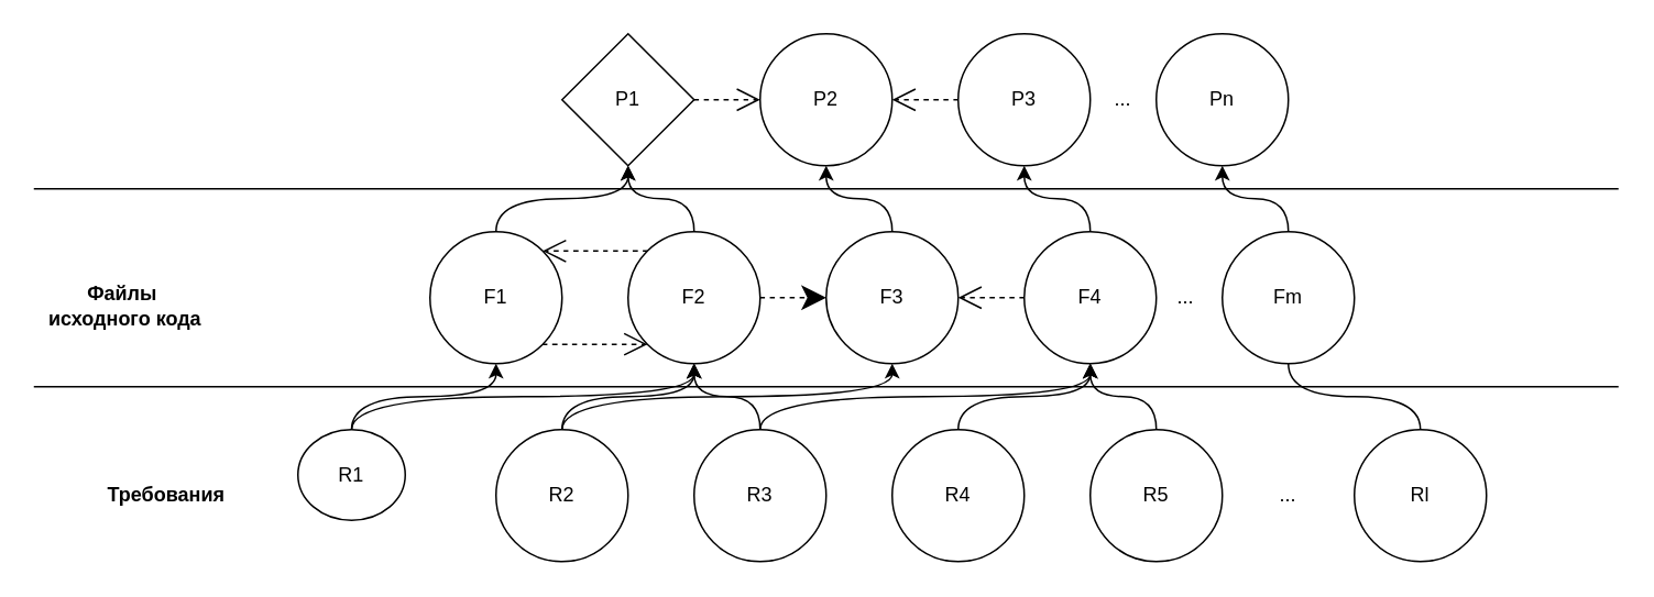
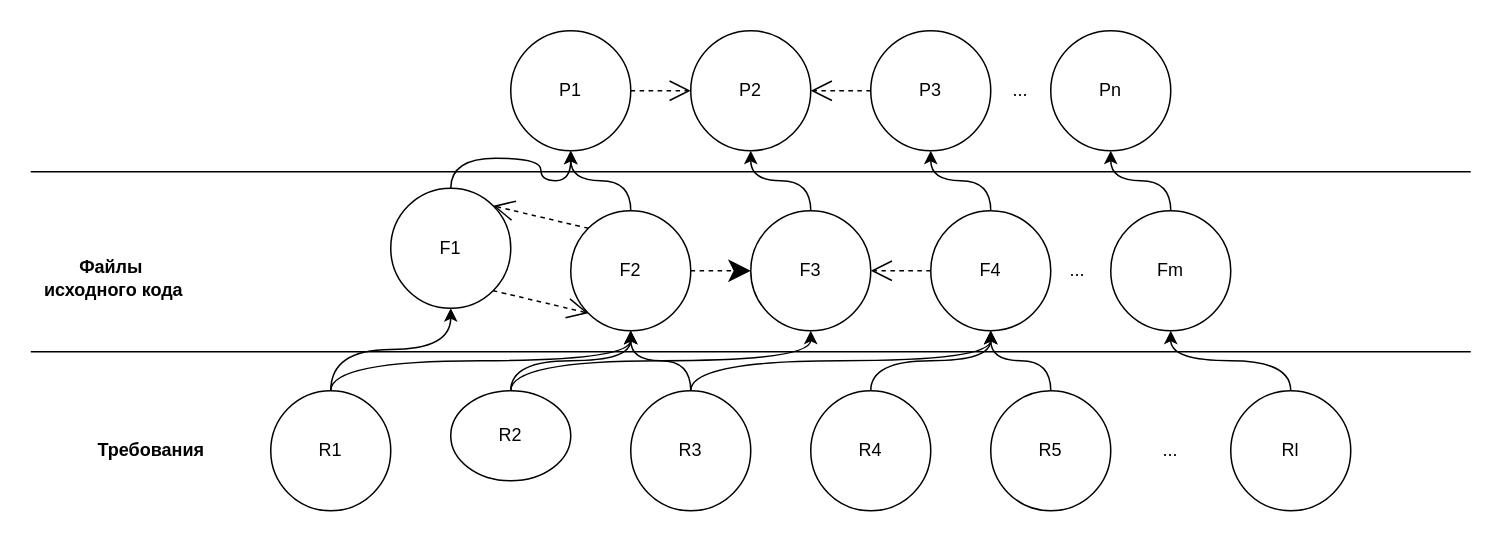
  <mxCell id="0" />
  <mxCell id="1" parent="0" />
- <mxCell id="2" value="P1" style="rhombus;whiteSpace=wrap;html=1;aspect=fixed;" vertex="1" parent="1"><mxGeometry x="340" y="20" width="80" height="80" as="geometry" /></mxCell>
+ <mxCell id="2" value="P1" style="ellipse;whiteSpace=wrap;html=1;aspect=fixed;" vertex="1" parent="1"><mxGeometry x="340" y="20" width="80" height="80" as="geometry" /></mxCell>
  <mxCell id="3" value="P2" style="ellipse;whiteSpace=wrap;html=1;aspect=fixed;" vertex="1" parent="1"><mxGeometry x="460" y="20" width="80" height="80" as="geometry" /></mxCell>
  <mxCell id="4" value="..." style="text;html=1;align=center;verticalAlign=middle;whiteSpace=wrap;rounded=0;" vertex="1" parent="1"><mxGeometry x="650" y="45" width="60" height="30" as="geometry" /></mxCell>
  <mxCell id="5" style="edgeStyle=orthogonalEdgeStyle;curved=1;rounded=0;orthogonalLoop=1;jettySize=auto;html=1;exitX=0.5;exitY=0;exitDx=0;exitDy=0;entryX=0.5;entryY=1;entryDx=0;entryDy=0;" edge="1" parent="1" source="6" target="2"><mxGeometry relative="1" as="geometry" /></mxCell>
- <mxCell id="6" value="F1" style="ellipse;whiteSpace=wrap;html=1;aspect=fixed;" vertex="1" parent="1"><mxGeometry x="260" y="140" width="80" height="80" as="geometry" /></mxCell>
+ <mxCell id="6" value="F1" style="ellipse;whiteSpace=wrap;html=1;aspect=fixed;" vertex="1" parent="1"><mxGeometry x="260" y="125" width="80" height="80" as="geometry" /></mxCell>
  <mxCell id="7" style="edgeStyle=orthogonalEdgeStyle;curved=1;rounded=0;orthogonalLoop=1;jettySize=auto;html=1;exitX=0.5;exitY=0;exitDx=0;exitDy=0;entryX=0.5;entryY=1;entryDx=0;entryDy=0;" edge="1" parent="1" source="8" target="2"><mxGeometry relative="1" as="geometry" /></mxCell>
  <mxCell id="8" value="F2" style="ellipse;whiteSpace=wrap;html=1;aspect=fixed;" vertex="1" parent="1"><mxGeometry x="380" y="140" width="80" height="80" as="geometry" /></mxCell>
  <mxCell id="9" style="edgeStyle=orthogonalEdgeStyle;curved=1;rounded=0;orthogonalLoop=1;jettySize=auto;html=1;exitX=0.5;exitY=0;exitDx=0;exitDy=0;entryX=0.5;entryY=1;entryDx=0;entryDy=0;" edge="1" parent="1" source="10" target="33"><mxGeometry relative="1" as="geometry"><mxPoint x="780" y="100" as="targetPoint" /></mxGeometry></mxCell>
  <mxCell id="10" value="Fm" style="ellipse;whiteSpace=wrap;html=1;aspect=fixed;" vertex="1" parent="1"><mxGeometry x="740" y="140" width="80" height="80" as="geometry" /></mxCell>
  <mxCell id="11" value="..." style="text;html=1;align=center;verticalAlign=middle;whiteSpace=wrap;rounded=0;" vertex="1" parent="1"><mxGeometry x="688" y="165" width="60" height="30" as="geometry" /></mxCell>
  <mxCell id="12" style="edgeStyle=orthogonalEdgeStyle;curved=1;rounded=0;orthogonalLoop=1;jettySize=auto;html=1;exitX=0.5;exitY=0;exitDx=0;exitDy=0;entryX=0.5;entryY=1;entryDx=0;entryDy=0;" edge="1" parent="1" source="14" target="6"><mxGeometry relative="1" as="geometry" /></mxCell>
  <mxCell id="13" style="edgeStyle=orthogonalEdgeStyle;curved=1;rounded=0;orthogonalLoop=1;jettySize=auto;html=1;exitX=0.5;exitY=0;exitDx=0;exitDy=0;entryX=0.5;entryY=1;entryDx=0;entryDy=0;" edge="1" parent="1" source="14" target="8"><mxGeometry relative="1" as="geometry" /></mxCell>
- <mxCell id="14" value="R1" style="ellipse;whiteSpace=wrap;html=1;aspect=fixed;" vertex="1" parent="1"><mxGeometry x="180" y="260" width="65" height="55" as="geometry" /></mxCell>
+ <mxCell id="14" value="R1" style="ellipse;whiteSpace=wrap;html=1;aspect=fixed;" vertex="1" parent="1"><mxGeometry x="180" y="260" width="80" height="80" as="geometry" /></mxCell>
  <mxCell id="15" style="edgeStyle=orthogonalEdgeStyle;curved=1;rounded=0;orthogonalLoop=1;jettySize=auto;html=1;exitX=0.5;exitY=0;exitDx=0;exitDy=0;entryX=0.5;entryY=1;entryDx=0;entryDy=0;" edge="1" parent="1" source="17" target="8"><mxGeometry relative="1" as="geometry" /></mxCell>
  <mxCell id="16" style="edgeStyle=orthogonalEdgeStyle;curved=1;rounded=0;orthogonalLoop=1;jettySize=auto;html=1;exitX=0.5;exitY=0;exitDx=0;exitDy=0;entryX=0.5;entryY=1;entryDx=0;entryDy=0;" edge="1" parent="1" source="17" target="29"><mxGeometry relative="1" as="geometry" /></mxCell>
- <mxCell id="17" value="R2" style="ellipse;whiteSpace=wrap;html=1;aspect=fixed;" vertex="1" parent="1"><mxGeometry x="300" y="260" width="80" height="80" as="geometry" /></mxCell>
- <mxCell id="18" style="edgeStyle=orthogonalEdgeStyle;curved=1;rounded=0;orthogonalLoop=1;jettySize=auto;html=1;exitX=0.5;exitY=0;exitDx=0;exitDy=0;entryX=0.5;entryY=1;entryDx=0;entryDy=0;endArrow=none;" edge="1" parent="1" source="19" target="10"><mxGeometry relative="1" as="geometry"><mxPoint x="860" y="220" as="targetPoint" /></mxGeometry></mxCell>
+ <mxCell id="17" value="R2" style="ellipse;whiteSpace=wrap;html=1;aspect=fixed;" vertex="1" parent="1"><mxGeometry x="300" y="260" width="80" height="60" as="geometry" /></mxCell>
+ <mxCell id="18" style="edgeStyle=orthogonalEdgeStyle;curved=1;rounded=0;orthogonalLoop=1;jettySize=auto;html=1;exitX=0.5;exitY=0;exitDx=0;exitDy=0;entryX=0.5;entryY=1;entryDx=0;entryDy=0;" edge="1" parent="1" source="19" target="10"><mxGeometry relative="1" as="geometry"><mxPoint x="860" y="220" as="targetPoint" /></mxGeometry></mxCell>
  <mxCell id="19" value="Rl" style="ellipse;whiteSpace=wrap;html=1;aspect=fixed;" vertex="1" parent="1"><mxGeometry x="820" y="260" width="80" height="80" as="geometry" /></mxCell>
  <mxCell id="20" value="..." style="text;html=1;align=center;verticalAlign=middle;whiteSpace=wrap;rounded=0;" vertex="1" parent="1"><mxGeometry x="750" y="285" width="60" height="30" as="geometry" /></mxCell>
  <mxCell id="21" style="edgeStyle=orthogonalEdgeStyle;curved=1;rounded=0;orthogonalLoop=1;jettySize=auto;html=1;exitX=0.5;exitY=0;exitDx=0;exitDy=0;entryX=0.5;entryY=1;entryDx=0;entryDy=0;" edge="1" parent="1" source="23" target="8"><mxGeometry relative="1" as="geometry" /></mxCell>
  <mxCell id="22" style="edgeStyle=orthogonalEdgeStyle;curved=1;rounded=0;orthogonalLoop=1;jettySize=auto;html=1;exitX=0.5;exitY=0;exitDx=0;exitDy=0;entryX=0.5;entryY=1;entryDx=0;entryDy=0;" edge="1" parent="1" source="23" target="31"><mxGeometry relative="1" as="geometry" /></mxCell>
  <mxCell id="23" value="R3" style="ellipse;whiteSpace=wrap;html=1;aspect=fixed;" vertex="1" parent="1"><mxGeometry x="420" y="260" width="80" height="80" as="geometry" /></mxCell>
  <mxCell id="24" style="edgeStyle=orthogonalEdgeStyle;curved=1;rounded=0;orthogonalLoop=1;jettySize=auto;html=1;exitX=0.5;exitY=0;exitDx=0;exitDy=0;entryX=0.5;entryY=1;entryDx=0;entryDy=0;" edge="1" parent="1" source="25" target="31"><mxGeometry relative="1" as="geometry" /></mxCell>
  <mxCell id="25" value="R4" style="ellipse;whiteSpace=wrap;html=1;aspect=fixed;" vertex="1" parent="1"><mxGeometry x="540" y="260" width="80" height="80" as="geometry" /></mxCell>
  <mxCell id="26" style="edgeStyle=orthogonalEdgeStyle;curved=1;rounded=0;orthogonalLoop=1;jettySize=auto;html=1;exitX=0.5;exitY=0;exitDx=0;exitDy=0;entryX=0.5;entryY=1;entryDx=0;entryDy=0;" edge="1" parent="1" source="27" target="31"><mxGeometry relative="1" as="geometry" /></mxCell>
  <mxCell id="27" value="R5" style="ellipse;whiteSpace=wrap;html=1;aspect=fixed;" vertex="1" parent="1"><mxGeometry x="660" y="260" width="80" height="80" as="geometry" /></mxCell>
  <mxCell id="28" style="edgeStyle=orthogonalEdgeStyle;curved=1;rounded=0;orthogonalLoop=1;jettySize=auto;html=1;exitX=0.5;exitY=0;exitDx=0;exitDy=0;entryX=0.5;entryY=1;entryDx=0;entryDy=0;" edge="1" parent="1" source="29" target="3"><mxGeometry relative="1" as="geometry" /></mxCell>
  <mxCell id="29" value="F3" style="ellipse;whiteSpace=wrap;html=1;aspect=fixed;" vertex="1" parent="1"><mxGeometry x="500" y="140" width="80" height="80" as="geometry" /></mxCell>
  <mxCell id="30" style="edgeStyle=orthogonalEdgeStyle;curved=1;rounded=0;orthogonalLoop=1;jettySize=auto;html=1;exitX=0.5;exitY=0;exitDx=0;exitDy=0;entryX=0.5;entryY=1;entryDx=0;entryDy=0;" edge="1" parent="1" source="31" target="32"><mxGeometry relative="1" as="geometry" /></mxCell>
  <mxCell id="31" value="F4" style="ellipse;whiteSpace=wrap;html=1;aspect=fixed;" vertex="1" parent="1"><mxGeometry x="620" y="140" width="80" height="80" as="geometry" /></mxCell>
  <mxCell id="32" value="P3" style="ellipse;whiteSpace=wrap;html=1;aspect=fixed;" vertex="1" parent="1"><mxGeometry x="580" y="20" width="80" height="80" as="geometry" /></mxCell>
  <mxCell id="33" value="Pn" style="ellipse;whiteSpace=wrap;html=1;aspect=fixed;" vertex="1" parent="1"><mxGeometry x="700" y="20" width="80" height="80" as="geometry" /></mxCell>
  <mxCell id="34" value="" style="endArrow=open;endSize=12;dashed=1;html=1;rounded=0;curved=1;exitX=1;exitY=1;exitDx=0;exitDy=0;entryX=0;entryY=1;entryDx=0;entryDy=0;" edge="1" parent="1" source="6" target="8"><mxGeometry width="160" relative="1" as="geometry"><mxPoint x="340" y="200" as="sourcePoint" /><mxPoint x="380" y="200" as="targetPoint" /></mxGeometry></mxCell>
  <mxCell id="35" value="" style="endArrow=open;endSize=12;dashed=1;html=1;rounded=0;curved=1;exitX=0;exitY=0;exitDx=0;exitDy=0;entryX=1;entryY=0;entryDx=0;entryDy=0;" edge="1" parent="1" source="8" target="6"><mxGeometry width="160" relative="1" as="geometry"><mxPoint x="360" y="360" as="sourcePoint" /><mxPoint x="520" y="360" as="targetPoint" /></mxGeometry></mxCell>
  <mxCell id="36" value="" style="endArrow=classic;endSize=12;dashed=1;html=1;rounded=0;curved=1;exitX=1;exitY=0.5;exitDx=0;exitDy=0;entryX=0;entryY=0.5;entryDx=0;entryDy=0;" edge="1" parent="1" source="8" target="29"><mxGeometry width="160" relative="1" as="geometry"><mxPoint x="480" y="120" as="sourcePoint" /><mxPoint x="640" y="120" as="targetPoint" /></mxGeometry></mxCell>
  <mxCell id="37" value="" style="endArrow=open;endSize=12;dashed=1;html=1;rounded=0;curved=1;exitX=0;exitY=0.5;exitDx=0;exitDy=0;entryX=1;entryY=0.5;entryDx=0;entryDy=0;" edge="1" parent="1" source="31" target="29"><mxGeometry width="160" relative="1" as="geometry"><mxPoint x="560" y="100" as="sourcePoint" /><mxPoint x="720" y="100" as="targetPoint" /></mxGeometry></mxCell>
  <mxCell id="38" value="" style="endArrow=open;endSize=12;dashed=1;html=1;rounded=0;curved=1;exitX=1;exitY=0.5;exitDx=0;exitDy=0;entryX=0;entryY=0.5;entryDx=0;entryDy=0;" edge="1" parent="1" source="2" target="3"><mxGeometry width="160" relative="1" as="geometry"><mxPoint x="430" y="10" as="sourcePoint" /><mxPoint x="590" y="10" as="targetPoint" /></mxGeometry></mxCell>
  <mxCell id="39" value="" style="endArrow=open;endSize=12;dashed=1;html=1;rounded=0;curved=1;exitX=0;exitY=0.5;exitDx=0;exitDy=0;entryX=1;entryY=0.5;entryDx=0;entryDy=0;" edge="1" parent="1" source="32" target="3"><mxGeometry width="160" relative="1" as="geometry"><mxPoint x="600" y="0" as="sourcePoint" /><mxPoint x="760" y="0" as="targetPoint" /></mxGeometry></mxCell>
  <mxCell id="40" value="Файлы&amp;nbsp;&lt;div&gt;исходного кода&lt;/div&gt;" style="text;align=center;fontStyle=1;verticalAlign=middle;spacingLeft=3;spacingRight=3;strokeColor=none;rotatable=0;points=[[0,0.5],[1,0.5]];portConstraint=eastwest;html=1;" vertex="1" parent="1"><mxGeometry x="35" y="172" width="80" height="26" as="geometry" /></mxCell>
  <mxCell id="41" value="Требования" style="text;align=center;fontStyle=1;verticalAlign=middle;spacingLeft=3;spacingRight=3;strokeColor=none;rotatable=0;points=[[0,0.5],[1,0.5]];portConstraint=eastwest;html=1;" vertex="1" parent="1"><mxGeometry x="60" y="287" width="80" height="26" as="geometry" /></mxCell>
  <mxCell id="42" value="" style="line;strokeWidth=1;fillColor=none;align=left;verticalAlign=middle;spacingTop=-1;spacingLeft=3;spacingRight=3;rotatable=0;labelPosition=right;points=[];portConstraint=eastwest;strokeColor=inherit;" vertex="1" parent="1"><mxGeometry x="20" y="110" width="960" height="8" as="geometry" /></mxCell>
  <mxCell id="43" value="" style="line;strokeWidth=1;fillColor=none;align=left;verticalAlign=middle;spacingTop=-1;spacingLeft=3;spacingRight=3;rotatable=0;labelPosition=right;points=[];portConstraint=eastwest;strokeColor=inherit;" vertex="1" parent="1"><mxGeometry x="20" y="230" width="960" height="8" as="geometry" /></mxCell>
